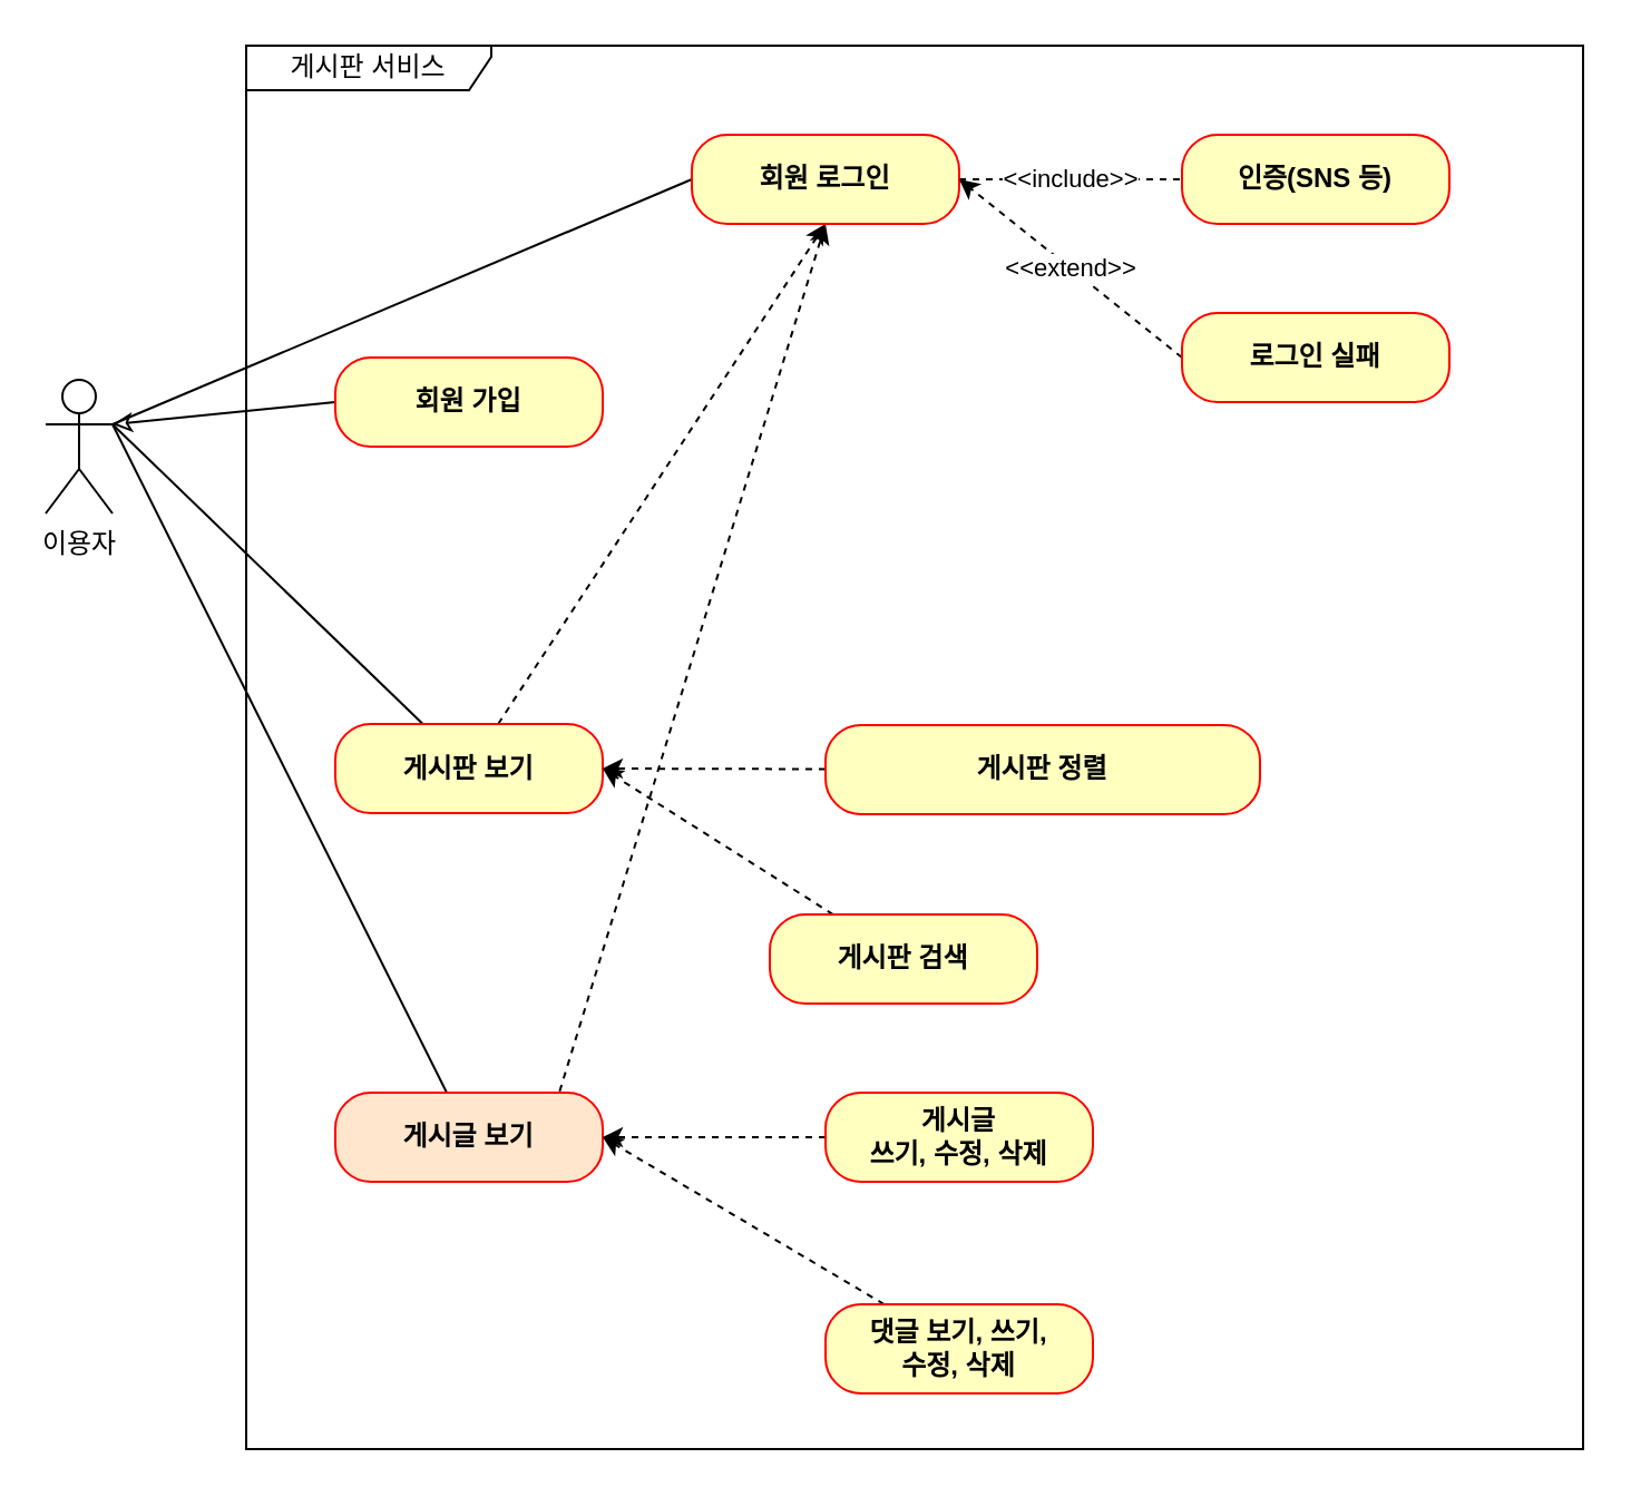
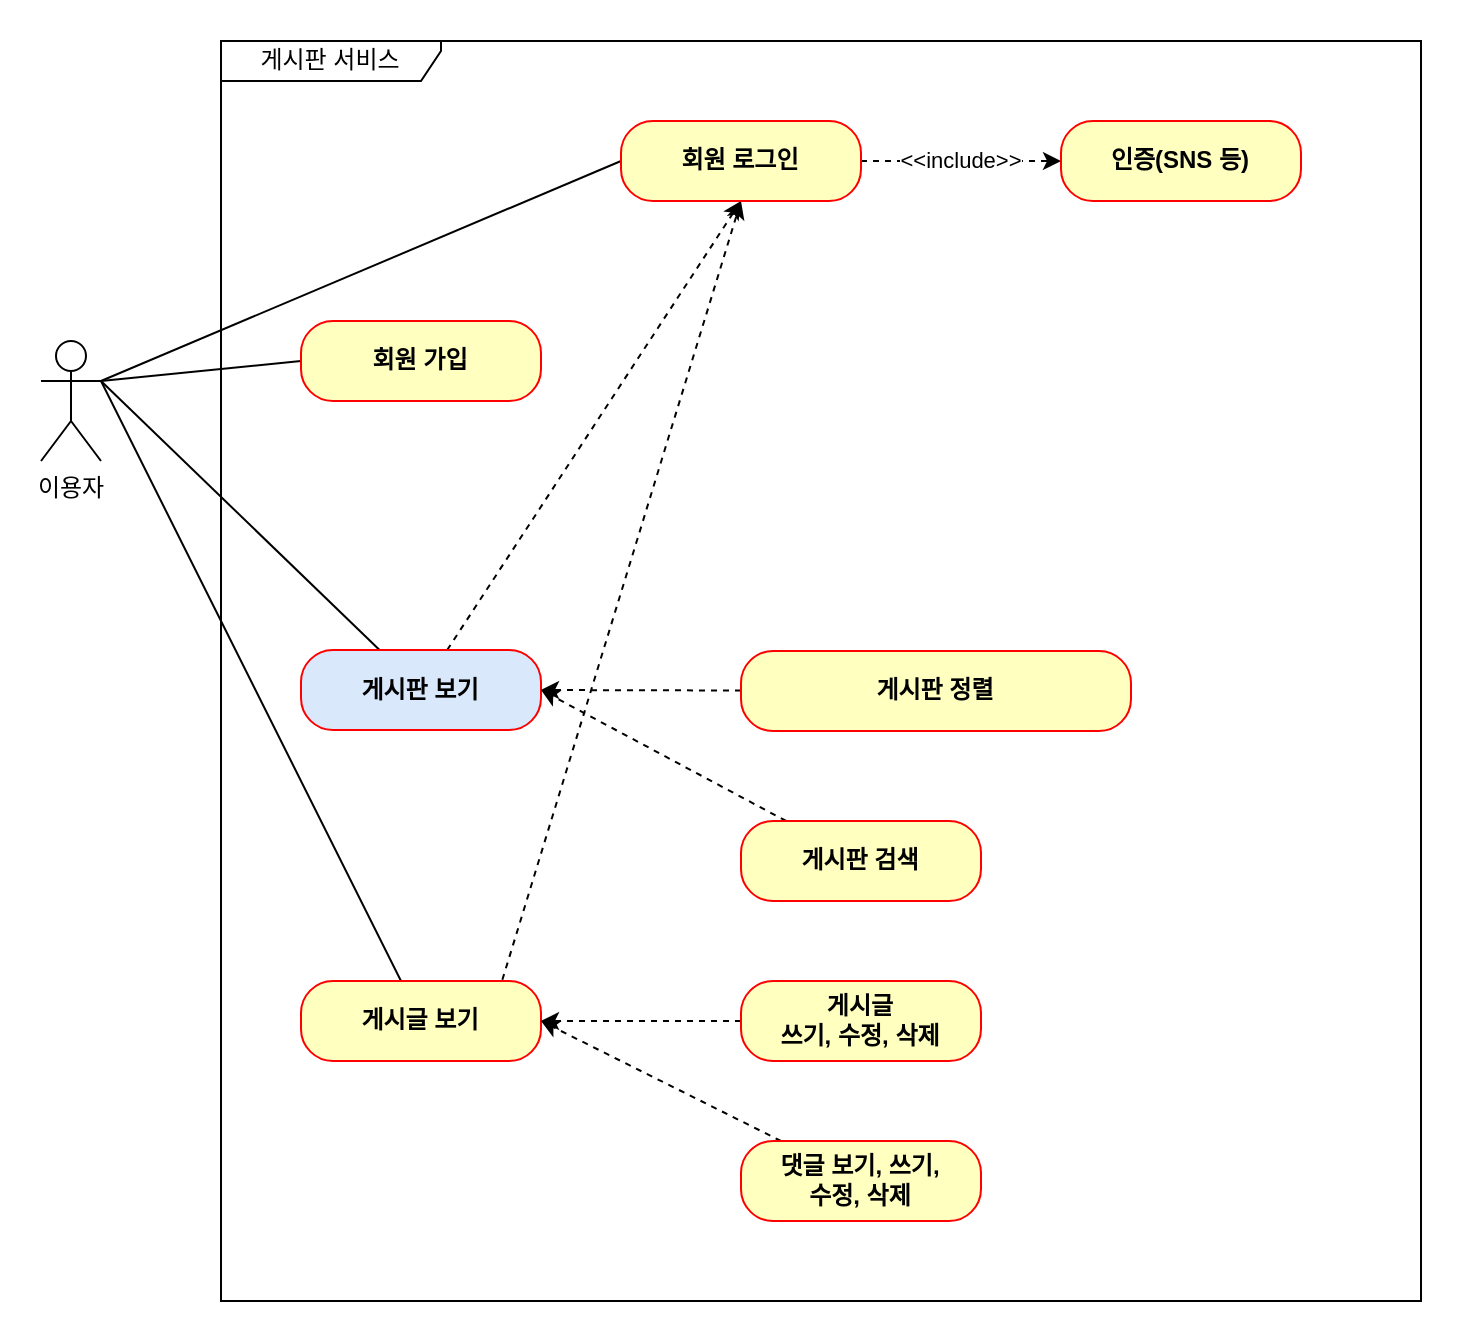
  <mxCell id="0" />
  <mxCell id="1" parent="0" />
  <mxCell id="2" value="이용자" style="shape=umlActor;verticalLabelPosition=bottom;verticalAlign=top;html=1;" vertex="1" parent="1"><mxGeometry x="20" y="170" width="30" height="60" as="geometry" /></mxCell>
  <mxCell id="3" value="게시판 서비스" style="shape=umlFrame;whiteSpace=wrap;html=1;pointerEvents=0;width=110;height=20;" vertex="1" parent="1"><mxGeometry x="110" y="20" width="600" height="630" as="geometry" /></mxCell>
- <mxCell id="4" style="rounded=0;orthogonalLoop=1;jettySize=auto;html=1;exitX=0;exitY=0.5;exitDx=0;exitDy=0;entryX=1;entryY=0.333;entryDx=0;entryDy=0;entryPerimeter=0;horizontal=1;endArrow=classic;endFill=0;" edge="1" parent="1" source="5" target="2"><mxGeometry relative="1" as="geometry" /></mxCell>
+ <mxCell id="4" style="rounded=0;orthogonalLoop=1;jettySize=auto;html=1;exitX=0;exitY=0.5;exitDx=0;exitDy=0;entryX=1;entryY=0.333;entryDx=0;entryDy=0;entryPerimeter=0;horizontal=1;endArrow=none;endFill=0;" edge="1" parent="1" source="5" target="2"><mxGeometry relative="1" as="geometry" /></mxCell>
  <mxCell id="5" value="회원 가입" style="rounded=1;whiteSpace=wrap;html=1;arcSize=40;fontColor=#000000;fillColor=#ffffc0;strokeColor=#ff0000;fontStyle=1" vertex="1" parent="1"><mxGeometry x="150" y="160" width="120" height="40" as="geometry" /></mxCell>
  <mxCell id="6" style="rounded=0;orthogonalLoop=1;jettySize=auto;html=1;endArrow=none;endFill=0;" edge="1" parent="1" source="8"><mxGeometry relative="1" as="geometry"><mxPoint x="50" y="190" as="targetPoint" /></mxGeometry></mxCell>
  <mxCell id="7" style="rounded=0;orthogonalLoop=1;jettySize=auto;html=1;entryX=0.5;entryY=1;entryDx=0;entryDy=0;dashed=1;" edge="1" parent="1" source="8" target="14"><mxGeometry relative="1" as="geometry" /></mxCell>
- <mxCell id="8" value="게시판 보기" style="rounded=1;whiteSpace=wrap;html=1;arcSize=40;fontColor=#000000;fillColor=#ffffc0;strokeColor=#ff0000;fontStyle=1" vertex="1" parent="1"><mxGeometry x="150" y="324.5" width="120" height="40" as="geometry" /></mxCell>
+ <mxCell id="8" value="게시판 보기" style="rounded=1;whiteSpace=wrap;html=1;arcSize=40;fontColor=#000000;fillColor=#dae8fc;strokeColor=#ff0000;fontStyle=1;" vertex="1" parent="1"><mxGeometry x="150" y="324.5" width="120" height="40" as="geometry" /></mxCell>
  <mxCell id="9" style="rounded=0;orthogonalLoop=1;jettySize=auto;html=1;endArrow=none;endFill=0;" edge="1" parent="1" source="11"><mxGeometry relative="1" as="geometry"><mxPoint x="50" y="190" as="targetPoint" /></mxGeometry></mxCell>
  <mxCell id="10" style="rounded=0;orthogonalLoop=1;jettySize=auto;html=1;entryX=0.5;entryY=1;entryDx=0;entryDy=0;exitX=0.839;exitY=-0.015;exitDx=0;exitDy=0;exitPerimeter=0;dashed=1;" edge="1" parent="1" source="11" target="14"><mxGeometry relative="1" as="geometry" /></mxCell>
- <mxCell id="11" value="게시글 보기" style="rounded=1;whiteSpace=wrap;html=1;arcSize=40;fontColor=#000000;fillColor=#ffe6cc;strokeColor=#ff0000;fontStyle=1;" vertex="1" parent="1"><mxGeometry x="150" y="490" width="120" height="40" as="geometry" /></mxCell>
+ <mxCell id="11" value="게시글 보기" style="rounded=1;whiteSpace=wrap;html=1;arcSize=40;fontColor=#000000;fillColor=#ffffc0;strokeColor=#ff0000;fontStyle=1" vertex="1" parent="1"><mxGeometry x="150" y="490" width="120" height="40" as="geometry" /></mxCell>
  <mxCell id="12" style="rounded=0;orthogonalLoop=1;jettySize=auto;html=1;exitX=0;exitY=0.5;exitDx=0;exitDy=0;endArrow=none;endFill=0;entryX=1;entryY=0.333;entryDx=0;entryDy=0;entryPerimeter=0;" edge="1" parent="1" source="14" target="2"><mxGeometry relative="1" as="geometry"><mxPoint x="50" y="210" as="targetPoint" /></mxGeometry></mxCell>
- <mxCell id="13" value="&amp;lt;&amp;lt;include&amp;gt;&amp;gt;" style="edgeStyle=orthogonalEdgeStyle;rounded=0;orthogonalLoop=1;jettySize=auto;html=1;entryX=0;entryY=0.5;entryDx=0;entryDy=0;endArrow=none;endFill=1;dashed=1;" edge="1" parent="1" source="14" target="15"><mxGeometry relative="1" as="geometry" /></mxCell>
+ <mxCell id="13" value="&amp;lt;&amp;lt;include&amp;gt;&amp;gt;" style="edgeStyle=orthogonalEdgeStyle;rounded=0;orthogonalLoop=1;jettySize=auto;html=1;entryX=0;entryY=0.5;entryDx=0;entryDy=0;endArrow=classic;endFill=1;dashed=1;" edge="1" parent="1" source="14" target="15"><mxGeometry relative="1" as="geometry" /></mxCell>
  <mxCell id="14" value="회원 로그인" style="rounded=1;whiteSpace=wrap;html=1;arcSize=40;fontColor=#000000;fillColor=#ffffc0;strokeColor=#ff0000;fontStyle=1" vertex="1" parent="1"><mxGeometry x="310" y="60" width="120" height="40" as="geometry" /></mxCell>
  <mxCell id="15" value="인증(SNS 등)" style="rounded=1;whiteSpace=wrap;html=1;arcSize=40;fontColor=#000000;fillColor=#ffffc0;strokeColor=#ff0000;fontStyle=1" vertex="1" parent="1"><mxGeometry x="530" y="60" width="120" height="40" as="geometry" /></mxCell>
- <mxCell id="16" value="&amp;lt;&amp;lt;extend&amp;gt;&amp;gt;" style="rounded=0;orthogonalLoop=1;jettySize=auto;html=1;entryX=1;entryY=0.5;entryDx=0;entryDy=0;exitX=0;exitY=0.5;exitDx=0;exitDy=0;dashed=1;" edge="1" parent="1" source="17" target="14"><mxGeometry relative="1" as="geometry" /></mxCell>
- <mxCell id="17" value="로그인 실패" style="rounded=1;whiteSpace=wrap;html=1;arcSize=40;fontColor=#000000;fillColor=#ffffc0;strokeColor=#ff0000;fontStyle=1" vertex="1" parent="1"><mxGeometry x="530" y="140" width="120" height="40" as="geometry" /></mxCell>
  <mxCell id="18" style="rounded=0;orthogonalLoop=1;jettySize=auto;html=1;entryX=1;entryY=0.5;entryDx=0;entryDy=0;dashed=1;" edge="1" parent="1" source="19" target="8"><mxGeometry relative="1" as="geometry" /></mxCell>
  <mxCell id="19" value="게시판 정렬" style="rounded=1;whiteSpace=wrap;html=1;arcSize=40;fontColor=#000000;fillColor=#ffffc0;strokeColor=#ff0000;fontStyle=1" vertex="1" parent="1"><mxGeometry x="370" y="325" width="195" height="40" as="geometry" /></mxCell>
  <mxCell id="20" style="rounded=0;orthogonalLoop=1;jettySize=auto;html=1;entryX=1;entryY=0.5;entryDx=0;entryDy=0;dashed=1;" edge="1" parent="1" source="21" target="8"><mxGeometry relative="1" as="geometry" /></mxCell>
- <mxCell id="21" value="게시판 검색" style="rounded=1;whiteSpace=wrap;html=1;arcSize=40;fontColor=#000000;fillColor=#ffffc0;strokeColor=#ff0000;fontStyle=1" vertex="1" parent="1"><mxGeometry x="345" y="410" width="120" height="40" as="geometry" /></mxCell>
+ <mxCell id="21" value="게시판 검색" style="rounded=1;whiteSpace=wrap;html=1;arcSize=40;fontColor=#000000;fillColor=#ffffc0;strokeColor=#ff0000;fontStyle=1" vertex="1" parent="1"><mxGeometry x="370" y="410" width="120" height="40" as="geometry" /></mxCell>
  <mxCell id="22" style="rounded=0;orthogonalLoop=1;jettySize=auto;html=1;entryX=1;entryY=0.5;entryDx=0;entryDy=0;dashed=1;" edge="1" parent="1" source="23" target="11"><mxGeometry relative="1" as="geometry" /></mxCell>
  <mxCell id="23" value="게시글 &lt;br&gt;쓰기, 수정, 삭제" style="rounded=1;whiteSpace=wrap;html=1;arcSize=40;fontColor=#000000;fillColor=#ffffc0;strokeColor=#ff0000;fontStyle=1" vertex="1" parent="1"><mxGeometry x="370" y="490" width="120" height="40" as="geometry" /></mxCell>
  <mxCell id="24" style="rounded=0;orthogonalLoop=1;jettySize=auto;html=1;entryX=1;entryY=0.5;entryDx=0;entryDy=0;dashed=1;" edge="1" parent="1" source="25" target="11"><mxGeometry relative="1" as="geometry" /></mxCell>
- <mxCell id="25" value="댓글 보기, 쓰기,&lt;br&gt;수정, 삭제" style="rounded=1;whiteSpace=wrap;html=1;arcSize=40;fontColor=#000000;fillColor=#ffffc0;strokeColor=#ff0000;fontStyle=1" vertex="1" parent="1"><mxGeometry x="370" y="585" width="120" height="40" as="geometry" /></mxCell>
+ <mxCell id="25" value="댓글 보기, 쓰기,&lt;br&gt;수정, 삭제" style="rounded=1;whiteSpace=wrap;html=1;arcSize=40;fontColor=#000000;fillColor=#ffffc0;strokeColor=#ff0000;fontStyle=1" vertex="1" parent="1"><mxGeometry x="370" y="570" width="120" height="40" as="geometry" /></mxCell>
